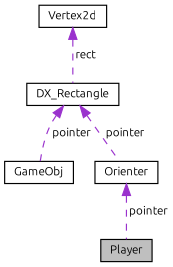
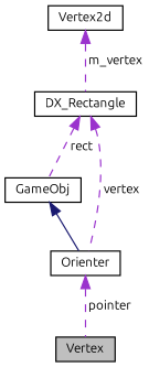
  digraph {
    fontname=Ubuntu
    node [color=black fillcolor=white fontname=Ubuntu fontsize=10 shape=record style=filled]
    edge [color=darkorchid3 dir=back fontname=Ubuntu fontsize=10 labelfontname=Helvetica labelfontsize=10 style=dashed]
-   n1 [fillcolor=grey75 fontcolor=black height=0.2 label=Player width=0.4]
+   n1 [fillcolor=grey75 fontcolor=black height=0.2 label=Vertex width=0.4]
    n2 [height=0.2 label=GameObj width=0.4]
    n3 [height=0.2 label=Orienter width=0.4]
    n4 [height=0.2 label=DX_Rectangle width=0.4]
    n5 [height=0.2 label=Vertex2d width=0.4]
+   n2 -> n3 [color=midnightblue style=solid]
    n3 -> n1 [label=" pointer"]
-   n4 -> n2 [label=" pointer"]
-   n4 -> n3 [label=" pointer"]
-   n5 -> n4 [label=" rect"]
+   n4 -> n2 [label=" rect"]
+   n4 -> n3 [label=" vertex"]
+   n5 -> n4 [label=" m_vertex"]
  }
